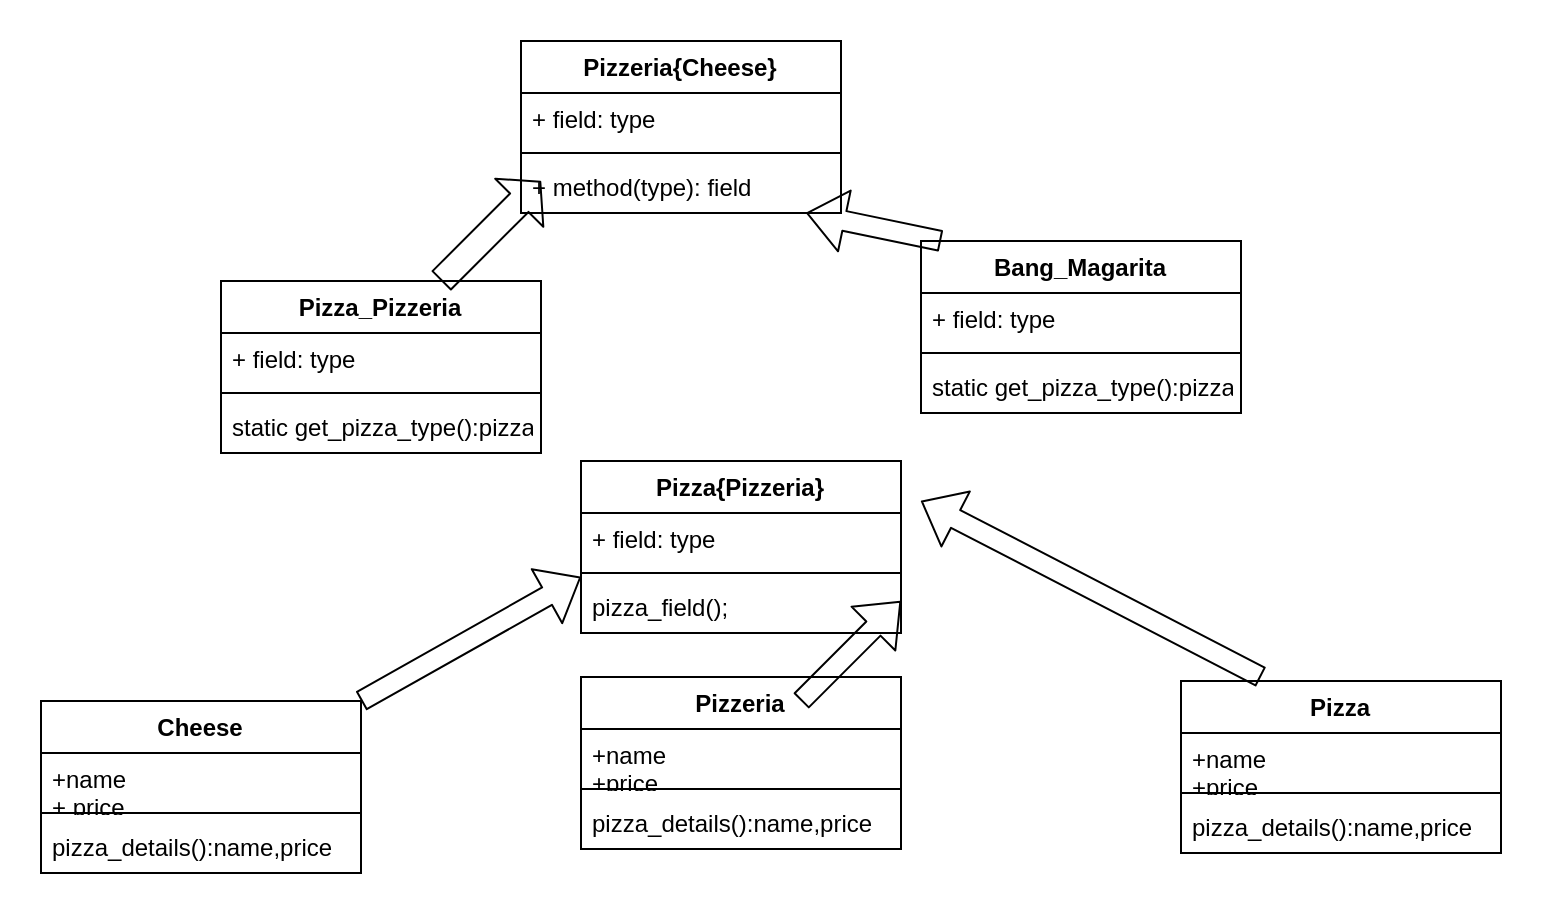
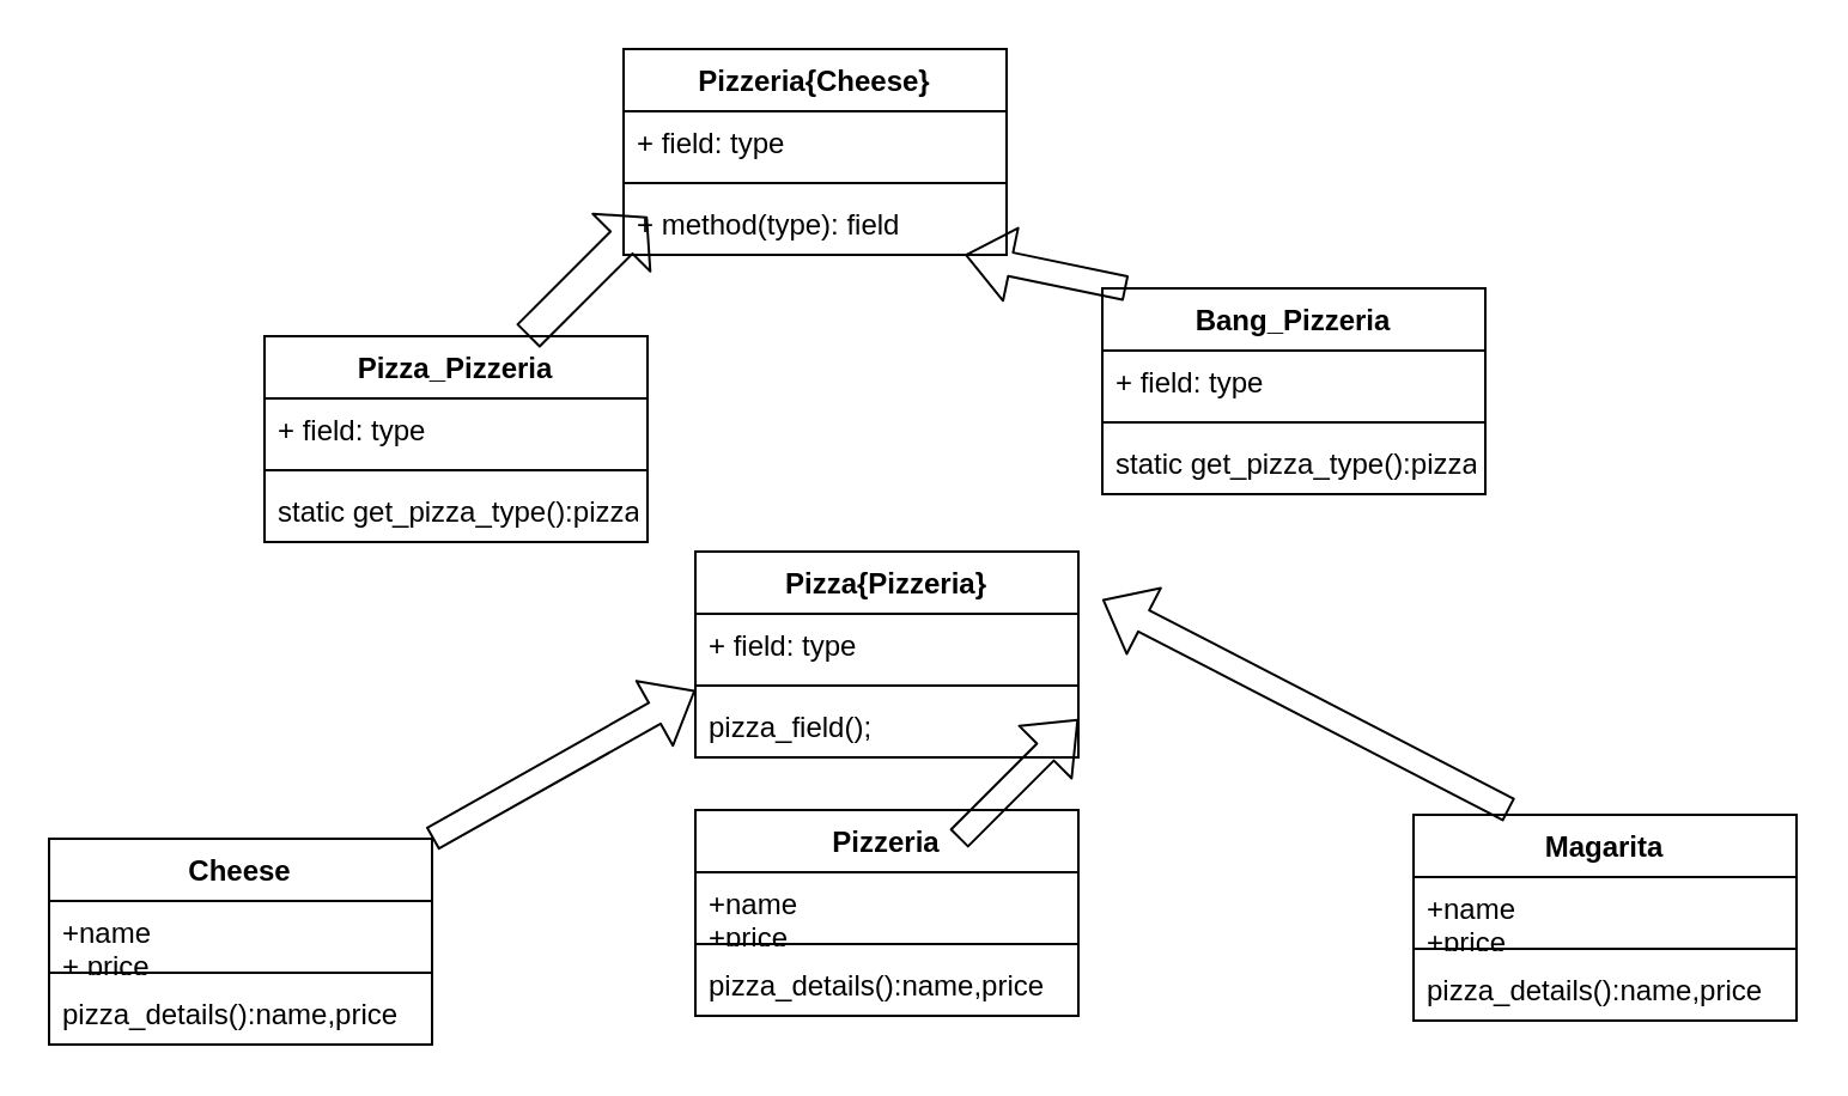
  <mxCell id="0" />
  <mxCell id="1" parent="0" />
  <mxCell id="2" value="Pizzeria{Cheese}" style="swimlane;fontStyle=1;align=center;verticalAlign=top;childLayout=stackLayout;horizontal=1;startSize=26;horizontalStack=0;resizeParent=1;resizeParentMax=0;resizeLast=0;collapsible=1;marginBottom=0;" vertex="1" parent="1"><mxGeometry x="260" y="20" width="160" height="86" as="geometry" /></mxCell>
  <mxCell id="3" value="+ field: type" style="text;strokeColor=none;fillColor=none;align=left;verticalAlign=top;spacingLeft=4;spacingRight=4;overflow=hidden;rotatable=0;points=[[0,0.5],[1,0.5]];portConstraint=eastwest;" vertex="1" parent="2"><mxGeometry y="26" width="160" height="26" as="geometry" /></mxCell>
  <mxCell id="4" value="" style="line;strokeWidth=1;fillColor=none;align=left;verticalAlign=middle;spacingTop=-1;spacingLeft=3;spacingRight=3;rotatable=0;labelPosition=right;points=[];portConstraint=eastwest;" vertex="1" parent="2"><mxGeometry y="52" width="160" height="8" as="geometry" /></mxCell>
  <mxCell id="5" value="+ method(type): field" style="text;strokeColor=none;fillColor=none;align=left;verticalAlign=top;spacingLeft=4;spacingRight=4;overflow=hidden;rotatable=0;points=[[0,0.5],[1,0.5]];portConstraint=eastwest;" vertex="1" parent="2"><mxGeometry y="60" width="160" height="26" as="geometry" /></mxCell>
  <mxCell id="6" value="Pizza_Pizzeria" style="swimlane;fontStyle=1;align=center;verticalAlign=top;childLayout=stackLayout;horizontal=1;startSize=26;horizontalStack=0;resizeParent=1;resizeParentMax=0;resizeLast=0;collapsible=1;marginBottom=0;" vertex="1" parent="1"><mxGeometry x="110" y="140" width="160" height="86" as="geometry" /></mxCell>
  <mxCell id="7" value="+ field: type" style="text;strokeColor=none;fillColor=none;align=left;verticalAlign=top;spacingLeft=4;spacingRight=4;overflow=hidden;rotatable=0;points=[[0,0.5],[1,0.5]];portConstraint=eastwest;" vertex="1" parent="6"><mxGeometry y="26" width="160" height="26" as="geometry" /></mxCell>
  <mxCell id="8" value="" style="line;strokeWidth=1;fillColor=none;align=left;verticalAlign=middle;spacingTop=-1;spacingLeft=3;spacingRight=3;rotatable=0;labelPosition=right;points=[];portConstraint=eastwest;" vertex="1" parent="6"><mxGeometry y="52" width="160" height="8" as="geometry" /></mxCell>
  <mxCell id="9" value="static get_pizza_type():pizza" style="text;strokeColor=none;fillColor=none;align=left;verticalAlign=top;spacingLeft=4;spacingRight=4;overflow=hidden;rotatable=0;points=[[0,0.5],[1,0.5]];portConstraint=eastwest;" vertex="1" parent="6"><mxGeometry y="60" width="160" height="26" as="geometry" /></mxCell>
- <mxCell id="10" value="Bang_Magarita" style="swimlane;fontStyle=1;align=center;verticalAlign=top;childLayout=stackLayout;horizontal=1;startSize=26;horizontalStack=0;resizeParent=1;resizeParentMax=0;resizeLast=0;collapsible=1;marginBottom=0;" vertex="1" parent="1"><mxGeometry x="460" y="120" width="160" height="86" as="geometry" /></mxCell>
+ <mxCell id="10" value="Bang_Pizzeria" style="swimlane;fontStyle=1;align=center;verticalAlign=top;childLayout=stackLayout;horizontal=1;startSize=26;horizontalStack=0;resizeParent=1;resizeParentMax=0;resizeLast=0;collapsible=1;marginBottom=0;" vertex="1" parent="1"><mxGeometry x="460" y="120" width="160" height="86" as="geometry" /></mxCell>
  <mxCell id="11" value="+ field: type" style="text;strokeColor=none;fillColor=none;align=left;verticalAlign=top;spacingLeft=4;spacingRight=4;overflow=hidden;rotatable=0;points=[[0,0.5],[1,0.5]];portConstraint=eastwest;" vertex="1" parent="10"><mxGeometry y="26" width="160" height="26" as="geometry" /></mxCell>
  <mxCell id="12" value="" style="line;strokeWidth=1;fillColor=none;align=left;verticalAlign=middle;spacingTop=-1;spacingLeft=3;spacingRight=3;rotatable=0;labelPosition=right;points=[];portConstraint=eastwest;" vertex="1" parent="10"><mxGeometry y="52" width="160" height="8" as="geometry" /></mxCell>
  <mxCell id="13" value="static get_pizza_type():pizza" style="text;strokeColor=none;fillColor=none;align=left;verticalAlign=top;spacingLeft=4;spacingRight=4;overflow=hidden;rotatable=0;points=[[0,0.5],[1,0.5]];portConstraint=eastwest;" vertex="1" parent="10"><mxGeometry y="60" width="160" height="26" as="geometry" /></mxCell>
  <mxCell id="14" value="Pizza{Pizzeria}" style="swimlane;fontStyle=1;align=center;verticalAlign=top;childLayout=stackLayout;horizontal=1;startSize=26;horizontalStack=0;resizeParent=1;resizeParentMax=0;resizeLast=0;collapsible=1;marginBottom=0;" vertex="1" parent="1"><mxGeometry x="290" y="230" width="160" height="86" as="geometry" /></mxCell>
  <mxCell id="15" value="+ field: type" style="text;strokeColor=none;fillColor=none;align=left;verticalAlign=top;spacingLeft=4;spacingRight=4;overflow=hidden;rotatable=0;points=[[0,0.5],[1,0.5]];portConstraint=eastwest;" vertex="1" parent="14"><mxGeometry y="26" width="160" height="26" as="geometry" /></mxCell>
  <mxCell id="16" value="" style="line;strokeWidth=1;fillColor=none;align=left;verticalAlign=middle;spacingTop=-1;spacingLeft=3;spacingRight=3;rotatable=0;labelPosition=right;points=[];portConstraint=eastwest;" vertex="1" parent="14"><mxGeometry y="52" width="160" height="8" as="geometry" /></mxCell>
  <mxCell id="17" value="pizza_field();" style="text;strokeColor=none;fillColor=none;align=left;verticalAlign=top;spacingLeft=4;spacingRight=4;overflow=hidden;rotatable=0;points=[[0,0.5],[1,0.5]];portConstraint=eastwest;" vertex="1" parent="14"><mxGeometry y="60" width="160" height="26" as="geometry" /></mxCell>
  <mxCell id="18" value="Pizzeria" style="swimlane;fontStyle=1;align=center;verticalAlign=top;childLayout=stackLayout;horizontal=1;startSize=26;horizontalStack=0;resizeParent=1;resizeParentMax=0;resizeLast=0;collapsible=1;marginBottom=0;" vertex="1" parent="1"><mxGeometry x="290" y="338" width="160" height="86" as="geometry" /></mxCell>
  <mxCell id="19" value="" style="shape=flexArrow;endArrow=classic;html=1;" edge="1" parent="18"><mxGeometry width="50" height="50" relative="1" as="geometry"><mxPoint x="110" y="12" as="sourcePoint" /><mxPoint x="160" y="-38" as="targetPoint" /></mxGeometry></mxCell>
  <mxCell id="20" value="+name&#10;+price" style="text;strokeColor=none;fillColor=none;align=left;verticalAlign=top;spacingLeft=4;spacingRight=4;overflow=hidden;rotatable=0;points=[[0,0.5],[1,0.5]];portConstraint=eastwest;" vertex="1" parent="18"><mxGeometry y="26" width="160" height="26" as="geometry" /></mxCell>
  <mxCell id="21" value="" style="line;strokeWidth=1;fillColor=none;align=left;verticalAlign=middle;spacingTop=-1;spacingLeft=3;spacingRight=3;rotatable=0;labelPosition=right;points=[];portConstraint=eastwest;" vertex="1" parent="18"><mxGeometry y="52" width="160" height="8" as="geometry" /></mxCell>
  <mxCell id="22" value="pizza_details():name,price" style="text;strokeColor=none;fillColor=none;align=left;verticalAlign=top;spacingLeft=4;spacingRight=4;overflow=hidden;rotatable=0;points=[[0,0.5],[1,0.5]];portConstraint=eastwest;" vertex="1" parent="18"><mxGeometry y="60" width="160" height="26" as="geometry" /></mxCell>
- <mxCell id="23" value="Pizza" style="swimlane;fontStyle=1;align=center;verticalAlign=top;childLayout=stackLayout;horizontal=1;startSize=26;horizontalStack=0;resizeParent=1;resizeParentMax=0;resizeLast=0;collapsible=1;marginBottom=0;" vertex="1" parent="1"><mxGeometry x="590" y="340" width="160" height="86" as="geometry" /></mxCell>
+ <mxCell id="23" value="Magarita" style="swimlane;fontStyle=1;align=center;verticalAlign=top;childLayout=stackLayout;horizontal=1;startSize=26;horizontalStack=0;resizeParent=1;resizeParentMax=0;resizeLast=0;collapsible=1;marginBottom=0;" vertex="1" parent="1"><mxGeometry x="590" y="340" width="160" height="86" as="geometry" /></mxCell>
  <mxCell id="24" value="+name&#10;+price" style="text;strokeColor=none;fillColor=none;align=left;verticalAlign=top;spacingLeft=4;spacingRight=4;overflow=hidden;rotatable=0;points=[[0,0.5],[1,0.5]];portConstraint=eastwest;" vertex="1" parent="23"><mxGeometry y="26" width="160" height="26" as="geometry" /></mxCell>
  <mxCell id="25" value="" style="line;strokeWidth=1;fillColor=none;align=left;verticalAlign=middle;spacingTop=-1;spacingLeft=3;spacingRight=3;rotatable=0;labelPosition=right;points=[];portConstraint=eastwest;" vertex="1" parent="23"><mxGeometry y="52" width="160" height="8" as="geometry" /></mxCell>
  <mxCell id="26" value="pizza_details():name,price" style="text;strokeColor=none;fillColor=none;align=left;verticalAlign=top;spacingLeft=4;spacingRight=4;overflow=hidden;rotatable=0;points=[[0,0.5],[1,0.5]];portConstraint=eastwest;" vertex="1" parent="23"><mxGeometry y="60" width="160" height="26" as="geometry" /></mxCell>
  <mxCell id="27" value="" style="shape=flexArrow;endArrow=classic;html=1;exitX=1;exitY=0;exitDx=0;exitDy=0;" edge="1" parent="1" source="28"><mxGeometry width="50" height="50" relative="1" as="geometry"><mxPoint x="240" y="338" as="sourcePoint" /><mxPoint x="290" y="288" as="targetPoint" /></mxGeometry></mxCell>
  <mxCell id="28" value="Cheese" style="swimlane;fontStyle=1;align=center;verticalAlign=top;childLayout=stackLayout;horizontal=1;startSize=26;horizontalStack=0;resizeParent=1;resizeParentMax=0;resizeLast=0;collapsible=1;marginBottom=0;" vertex="1" parent="1"><mxGeometry x="20" y="350" width="160" height="86" as="geometry" /></mxCell>
  <mxCell id="29" value="+name&#10;+ price" style="text;strokeColor=none;fillColor=none;align=left;verticalAlign=top;spacingLeft=4;spacingRight=4;overflow=hidden;rotatable=0;points=[[0,0.5],[1,0.5]];portConstraint=eastwest;" vertex="1" parent="28"><mxGeometry y="26" width="160" height="26" as="geometry" /></mxCell>
  <mxCell id="30" value="" style="line;strokeWidth=1;fillColor=none;align=left;verticalAlign=middle;spacingTop=-1;spacingLeft=3;spacingRight=3;rotatable=0;labelPosition=right;points=[];portConstraint=eastwest;" vertex="1" parent="28"><mxGeometry y="52" width="160" height="8" as="geometry" /></mxCell>
  <mxCell id="31" value="pizza_details():name,price" style="text;strokeColor=none;fillColor=none;align=left;verticalAlign=top;spacingLeft=4;spacingRight=4;overflow=hidden;rotatable=0;points=[[0,0.5],[1,0.5]];portConstraint=eastwest;" vertex="1" parent="28"><mxGeometry y="60" width="160" height="26" as="geometry" /></mxCell>
  <mxCell id="32" value="" style="shape=flexArrow;endArrow=classic;html=1;" edge="1" parent="1"><mxGeometry width="50" height="50" relative="1" as="geometry"><mxPoint x="630" y="338" as="sourcePoint" /><mxPoint x="460" y="250" as="targetPoint" /></mxGeometry></mxCell>
  <mxCell id="33" value="" style="shape=flexArrow;endArrow=classic;html=1;" edge="1" parent="1" target="5"><mxGeometry width="50" height="50" relative="1" as="geometry"><mxPoint x="470" y="120" as="sourcePoint" /><mxPoint x="520" y="70" as="targetPoint" /></mxGeometry></mxCell>
  <mxCell id="34" value="" style="shape=flexArrow;endArrow=classic;html=1;width=13;endSize=4.62;" edge="1" parent="1"><mxGeometry width="50" height="50" relative="1" as="geometry"><mxPoint x="220" y="140" as="sourcePoint" /><mxPoint x="270" y="90" as="targetPoint" /></mxGeometry></mxCell>
